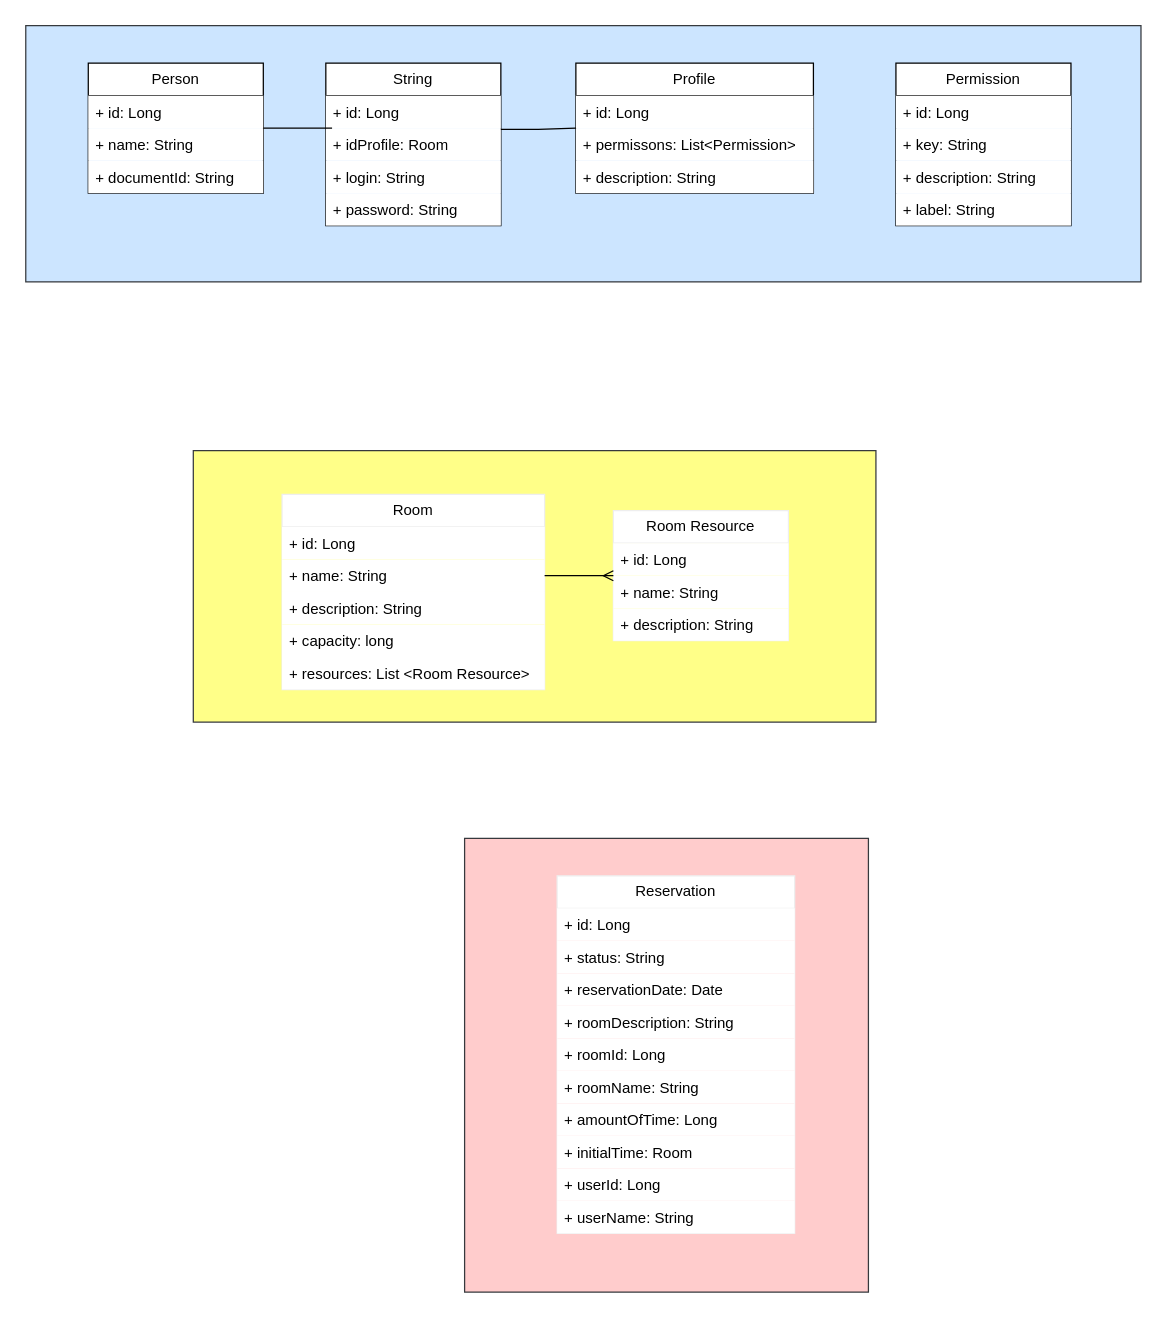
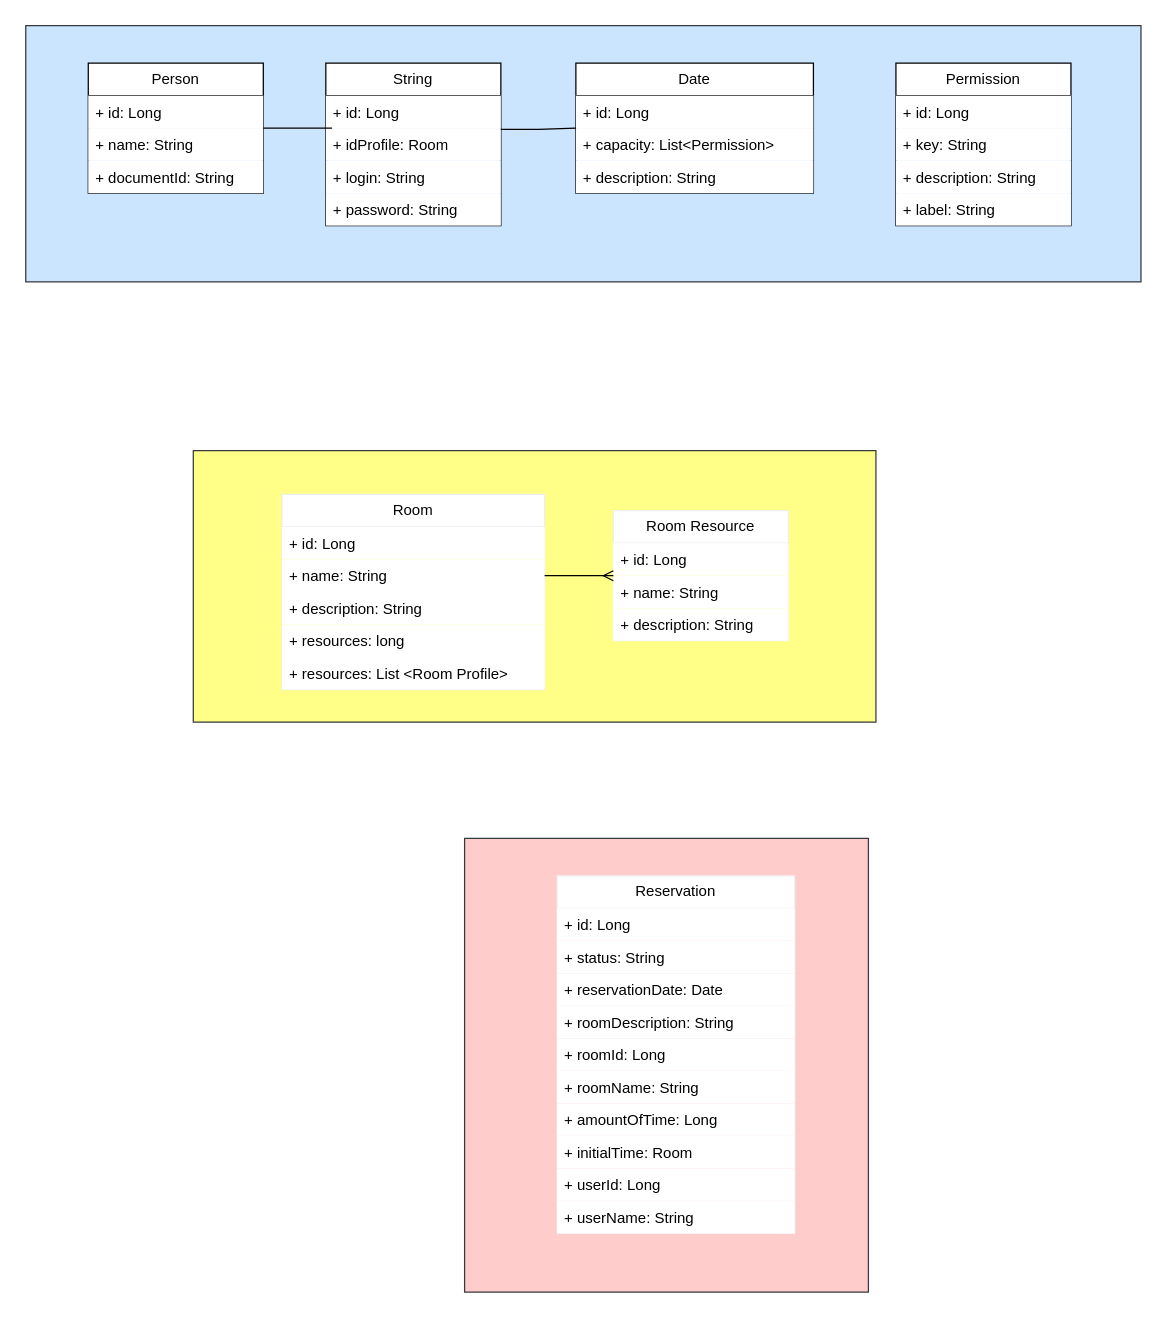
  <mxCell id="0" />
  <mxCell id="1" parent="0" />
  <mxCell id="2" value="" style="verticalLabelPosition=bottom;verticalAlign=top;html=1;shape=mxgraph.basic.rect;fillColor2=none;strokeWidth=1;size=20;indent=5;fillColor=#cce5ff;strokeColor=#36393d;labelBackgroundColor=none;" parent="1" vertex="1"><mxGeometry x="20" y="20" width="892" height="205" as="geometry" /></mxCell>
  <mxCell id="3" value="Person" style="swimlane;fontStyle=0;childLayout=stackLayout;horizontal=1;startSize=26;horizontalStack=0;resizeParent=1;resizeParentMax=0;resizeLast=0;collapsible=1;marginBottom=0;whiteSpace=wrap;html=1;labelBackgroundColor=none;" parent="1" vertex="1"><mxGeometry x="70" y="50" width="140" height="104" as="geometry" /></mxCell>
  <mxCell id="4" value="+ id: Long" style="text;align=left;verticalAlign=top;spacingLeft=4;spacingRight=4;overflow=hidden;rotatable=0;points=[[0,0.5],[1,0.5]];portConstraint=eastwest;whiteSpace=wrap;html=1;labelBackgroundColor=none;fontColor=#000000;fillColor=light-dark(#ffffff, #a4a0c6);" parent="3" vertex="1"><mxGeometry y="26" width="140" height="26" as="geometry" /></mxCell>
  <mxCell id="5" value="+ name: String" style="text;align=left;verticalAlign=top;spacingLeft=4;spacingRight=4;overflow=hidden;rotatable=0;points=[[0,0.5],[1,0.5]];portConstraint=eastwest;whiteSpace=wrap;html=1;labelBackgroundColor=none;fontColor=#000000;fillColor=light-dark(#ffffff, #a4a0c6);" parent="3" vertex="1"><mxGeometry y="52" width="140" height="26" as="geometry" /></mxCell>
  <mxCell id="6" value="+ documentId: String" style="text;align=left;verticalAlign=top;spacingLeft=4;spacingRight=4;overflow=hidden;rotatable=0;points=[[0,0.5],[1,0.5]];portConstraint=eastwest;whiteSpace=wrap;html=1;labelBackgroundColor=none;fontColor=#000000;fillColor=light-dark(#ffffff, #a4a0c6);" parent="3" vertex="1"><mxGeometry y="78" width="140" height="26" as="geometry" /></mxCell>
  <mxCell id="7" value="Permission" style="swimlane;fontStyle=0;childLayout=stackLayout;horizontal=1;startSize=26;horizontalStack=0;resizeParent=1;resizeParentMax=0;resizeLast=0;collapsible=1;marginBottom=0;whiteSpace=wrap;html=1;labelBackgroundColor=none;" parent="1" vertex="1"><mxGeometry x="716" y="50" width="140" height="130" as="geometry" /></mxCell>
  <mxCell id="8" value="+ id: Long" style="text;align=left;verticalAlign=top;spacingLeft=4;spacingRight=4;overflow=hidden;rotatable=0;points=[[0,0.5],[1,0.5]];portConstraint=eastwest;whiteSpace=wrap;html=1;labelBackgroundColor=none;fontColor=#000000;fillColor=light-dark(#ffffff, #a4a0c6);" parent="7" vertex="1"><mxGeometry y="26" width="140" height="26" as="geometry" /></mxCell>
  <mxCell id="9" value="+ key: String" style="text;align=left;verticalAlign=top;spacingLeft=4;spacingRight=4;overflow=hidden;rotatable=0;points=[[0,0.5],[1,0.5]];portConstraint=eastwest;whiteSpace=wrap;html=1;labelBackgroundColor=none;fontColor=#000000;fillColor=light-dark(#ffffff, #a4a0c6);" parent="7" vertex="1"><mxGeometry y="52" width="140" height="26" as="geometry" /></mxCell>
  <mxCell id="10" value="+ description: String" style="text;align=left;verticalAlign=top;spacingLeft=4;spacingRight=4;overflow=hidden;rotatable=0;points=[[0,0.5],[1,0.5]];portConstraint=eastwest;whiteSpace=wrap;html=1;labelBackgroundColor=none;fontColor=#000000;fillColor=light-dark(#ffffff, #a4a0c6);" parent="7" vertex="1"><mxGeometry y="78" width="140" height="26" as="geometry" /></mxCell>
  <mxCell id="11" value="+ label: String" style="text;align=left;verticalAlign=top;spacingLeft=4;spacingRight=4;overflow=hidden;rotatable=0;points=[[0,0.5],[1,0.5]];portConstraint=eastwest;whiteSpace=wrap;html=1;labelBackgroundColor=none;fontColor=#000000;fillColor=light-dark(#ffffff, #a4a0c6);" parent="7" vertex="1"><mxGeometry y="104" width="140" height="26" as="geometry" /></mxCell>
- <mxCell id="12" value="Profile" style="swimlane;fontStyle=0;childLayout=stackLayout;horizontal=1;startSize=26;horizontalStack=0;resizeParent=1;resizeParentMax=0;resizeLast=0;collapsible=1;marginBottom=0;whiteSpace=wrap;html=1;labelBackgroundColor=none;" parent="1" vertex="1"><mxGeometry x="460" y="50" width="190" height="104" as="geometry" /></mxCell>
+ <mxCell id="12" value="Date" style="swimlane;fontStyle=0;childLayout=stackLayout;horizontal=1;startSize=26;horizontalStack=0;resizeParent=1;resizeParentMax=0;resizeLast=0;collapsible=1;marginBottom=0;whiteSpace=wrap;html=1;labelBackgroundColor=none;" parent="1" vertex="1"><mxGeometry x="460" y="50" width="190" height="104" as="geometry" /></mxCell>
  <mxCell id="13" value="+ id: Long" style="text;align=left;verticalAlign=top;spacingLeft=4;spacingRight=4;overflow=hidden;rotatable=0;points=[[0,0.5],[1,0.5]];portConstraint=eastwest;whiteSpace=wrap;html=1;labelBackgroundColor=none;fontColor=#000000;fillColor=light-dark(#ffffff, #a4a0c6);" parent="12" vertex="1"><mxGeometry y="26" width="190" height="26" as="geometry" /></mxCell>
- <mxCell id="14" value="+ permissons: List&amp;lt;Permission&lt;span style=&quot;background-color: transparent;&quot;&gt;&amp;gt;&lt;/span&gt;" style="text;align=left;verticalAlign=top;spacingLeft=4;spacingRight=4;overflow=hidden;rotatable=0;points=[[0,0.5],[1,0.5]];portConstraint=eastwest;whiteSpace=wrap;html=1;labelBackgroundColor=none;fontColor=#000000;fillColor=light-dark(#ffffff, #a4a0c6);" parent="12" vertex="1"><mxGeometry y="52" width="190" height="26" as="geometry" /></mxCell>
+ <mxCell id="14" value="+ capacity: List&amp;lt;Permission&lt;span style=&quot;background-color: transparent;&quot;&gt;&amp;gt;&lt;/span&gt;" style="text;align=left;verticalAlign=top;spacingLeft=4;spacingRight=4;overflow=hidden;rotatable=0;points=[[0,0.5],[1,0.5]];portConstraint=eastwest;whiteSpace=wrap;html=1;labelBackgroundColor=none;fontColor=#000000;fillColor=light-dark(#ffffff, #a4a0c6);" parent="12" vertex="1"><mxGeometry y="52" width="190" height="26" as="geometry" /></mxCell>
  <mxCell id="15" value="+ description: String" style="text;align=left;verticalAlign=top;spacingLeft=4;spacingRight=4;overflow=hidden;rotatable=0;points=[[0,0.5],[1,0.5]];portConstraint=eastwest;whiteSpace=wrap;html=1;labelBackgroundColor=none;fontColor=#000000;fillColor=light-dark(#ffffff, #a4a0c6);" parent="12" vertex="1"><mxGeometry y="78" width="190" height="26" as="geometry" /></mxCell>
  <mxCell id="16" value="String" style="swimlane;fontStyle=0;childLayout=stackLayout;horizontal=1;startSize=26;horizontalStack=0;resizeParent=1;resizeParentMax=0;resizeLast=0;collapsible=1;marginBottom=0;whiteSpace=wrap;html=1;labelBackgroundColor=none;" parent="1" vertex="1"><mxGeometry x="260" y="50" width="140" height="130" as="geometry" /></mxCell>
  <mxCell id="17" value="+ id: Long&lt;div&gt;&lt;br&gt;&lt;/div&gt;" style="text;align=left;verticalAlign=top;spacingLeft=4;spacingRight=4;overflow=hidden;rotatable=0;points=[[0,0.5],[1,0.5]];portConstraint=eastwest;whiteSpace=wrap;html=1;labelBackgroundColor=none;fontColor=#000000;fillColor=light-dark(#ffffff, #a4a0c6);" parent="16" vertex="1"><mxGeometry y="26" width="140" height="26" as="geometry" /></mxCell>
  <mxCell id="18" value="+ idProfile: Room" style="text;align=left;verticalAlign=top;spacingLeft=4;spacingRight=4;overflow=hidden;rotatable=0;points=[[0,0.5],[1,0.5]];portConstraint=eastwest;whiteSpace=wrap;html=1;labelBackgroundColor=none;fontColor=#000000;fillColor=light-dark(#ffffff, #a4a0c6);" parent="16" vertex="1"><mxGeometry y="52" width="140" height="26" as="geometry" /></mxCell>
  <mxCell id="19" value="+ login: String" style="text;align=left;verticalAlign=top;spacingLeft=4;spacingRight=4;overflow=hidden;rotatable=0;points=[[0,0.5],[1,0.5]];portConstraint=eastwest;whiteSpace=wrap;html=1;labelBackgroundColor=none;fontColor=#000000;fillColor=light-dark(#ffffff, #a4a0c6);" parent="16" vertex="1"><mxGeometry y="78" width="140" height="26" as="geometry" /></mxCell>
  <mxCell id="20" value="+ password: String" style="text;align=left;verticalAlign=top;spacingLeft=4;spacingRight=4;overflow=hidden;rotatable=0;points=[[0,0.5],[1,0.5]];portConstraint=eastwest;whiteSpace=wrap;html=1;labelBackgroundColor=none;fontColor=#000000;fillColor=light-dark(#ffffff, #a4a0c6);" parent="16" vertex="1"><mxGeometry y="104" width="140" height="26" as="geometry" /></mxCell>
  <mxCell id="21" value="" style="verticalLabelPosition=bottom;verticalAlign=top;html=1;shape=mxgraph.basic.rect;fillColor2=none;strokeWidth=1;size=20;indent=5;fillColor=#ffff88;strokeColor=#36393d;labelBackgroundColor=none;" parent="1" vertex="1"><mxGeometry x="154" y="360" width="546" height="217" as="geometry" /></mxCell>
  <mxCell id="22" value="Room Resource" style="swimlane;fontStyle=0;childLayout=stackLayout;horizontal=1;startSize=26;horizontalStack=0;resizeParent=1;resizeParentMax=0;resizeLast=0;collapsible=1;marginBottom=0;whiteSpace=wrap;html=1;labelBackgroundColor=none;fillColor=light-dark(#ffffff, #a4a0c6);strokeColor=#EEEEEE;fontColor=#000000;" parent="1" vertex="1"><mxGeometry x="490" y="408" width="140" height="104" as="geometry" /></mxCell>
  <mxCell id="23" value="+ id: Long" style="text;align=left;verticalAlign=top;spacingLeft=4;spacingRight=4;overflow=hidden;rotatable=0;points=[[0,0.5],[1,0.5]];portConstraint=eastwest;whiteSpace=wrap;html=1;labelBackgroundColor=none;fontColor=#000000;fillColor=light-dark(#ffffff, #a4a0c6);" parent="22" vertex="1"><mxGeometry y="26" width="140" height="26" as="geometry" /></mxCell>
  <mxCell id="24" value="+ name: String" style="text;align=left;verticalAlign=top;spacingLeft=4;spacingRight=4;overflow=hidden;rotatable=0;points=[[0,0.5],[1,0.5]];portConstraint=eastwest;whiteSpace=wrap;html=1;labelBackgroundColor=none;fontColor=#000000;fillColor=light-dark(#ffffff, #a4a0c6);" parent="22" vertex="1"><mxGeometry y="52" width="140" height="26" as="geometry" /></mxCell>
  <mxCell id="25" value="+ description: String" style="text;align=left;verticalAlign=top;spacingLeft=4;spacingRight=4;overflow=hidden;rotatable=0;points=[[0,0.5],[1,0.5]];portConstraint=eastwest;whiteSpace=wrap;html=1;labelBackgroundColor=none;fontColor=#000000;fillColor=light-dark(#ffffff, #a4a0c6);" parent="22" vertex="1"><mxGeometry y="78" width="140" height="26" as="geometry" /></mxCell>
  <mxCell id="26" value="Room" style="swimlane;fontStyle=0;childLayout=stackLayout;horizontal=1;startSize=26;horizontalStack=0;resizeParent=1;resizeParentMax=0;resizeLast=0;collapsible=1;marginBottom=0;whiteSpace=wrap;html=1;labelBackgroundColor=none;fillColor=light-dark(#ffffff, #a4a0c6);strokeColor=#EEEEEE;fontColor=#000000;" parent="1" vertex="1"><mxGeometry x="225" y="395" width="210" height="156" as="geometry" /></mxCell>
  <mxCell id="27" value="+ id: Long&lt;div&gt;&lt;br&gt;&lt;/div&gt;" style="text;align=left;verticalAlign=top;spacingLeft=4;spacingRight=4;overflow=hidden;rotatable=0;points=[[0,0.5],[1,0.5]];portConstraint=eastwest;whiteSpace=wrap;html=1;labelBackgroundColor=none;fontColor=#000000;fillColor=light-dark(#ffffff, #a4a0c6);" parent="26" vertex="1"><mxGeometry y="26" width="210" height="26" as="geometry" /></mxCell>
  <mxCell id="28" value="+ name: String" style="text;align=left;verticalAlign=top;spacingLeft=4;spacingRight=4;overflow=hidden;rotatable=0;points=[[0,0.5],[1,0.5]];portConstraint=eastwest;whiteSpace=wrap;html=1;labelBackgroundColor=none;fontColor=#000000;fillColor=light-dark(#ffffff, #a4a0c6);" parent="26" vertex="1"><mxGeometry y="52" width="210" height="26" as="geometry" /></mxCell>
  <mxCell id="29" value="+ description: String" style="text;align=left;verticalAlign=top;spacingLeft=4;spacingRight=4;overflow=hidden;rotatable=0;points=[[0,0.5],[1,0.5]];portConstraint=eastwest;whiteSpace=wrap;html=1;labelBackgroundColor=none;fontColor=#000000;fillColor=light-dark(#ffffff, #a4a0c6);" parent="26" vertex="1"><mxGeometry y="78" width="210" height="26" as="geometry" /></mxCell>
- <mxCell id="30" value="+ capacity: long" style="text;align=left;verticalAlign=top;spacingLeft=4;spacingRight=4;overflow=hidden;rotatable=0;points=[[0,0.5],[1,0.5]];portConstraint=eastwest;whiteSpace=wrap;html=1;labelBackgroundColor=none;fontColor=#000000;fillColor=light-dark(#ffffff, #a4a0c6);" parent="26" vertex="1"><mxGeometry y="104" width="210" height="26" as="geometry" /></mxCell>
- <mxCell id="31" value="+ resources: List &amp;lt;Room Resource&amp;gt;" style="text;align=left;verticalAlign=top;spacingLeft=4;spacingRight=4;overflow=hidden;rotatable=0;points=[[0,0.5],[1,0.5]];portConstraint=eastwest;whiteSpace=wrap;html=1;labelBackgroundColor=none;fontColor=#000000;fillColor=light-dark(#ffffff, #a4a0c6);" parent="26" vertex="1"><mxGeometry y="130" width="210" height="26" as="geometry" /></mxCell>
+ <mxCell id="30" value="+ resources: long" style="text;align=left;verticalAlign=top;spacingLeft=4;spacingRight=4;overflow=hidden;rotatable=0;points=[[0,0.5],[1,0.5]];portConstraint=eastwest;whiteSpace=wrap;html=1;labelBackgroundColor=none;fontColor=#000000;fillColor=light-dark(#ffffff, #a4a0c6);" parent="26" vertex="1"><mxGeometry y="104" width="210" height="26" as="geometry" /></mxCell>
+ <mxCell id="31" value="+ resources: List &amp;lt;Room Profile&amp;gt;" style="text;align=left;verticalAlign=top;spacingLeft=4;spacingRight=4;overflow=hidden;rotatable=0;points=[[0,0.5],[1,0.5]];portConstraint=eastwest;whiteSpace=wrap;html=1;labelBackgroundColor=none;fontColor=#000000;fillColor=light-dark(#ffffff, #a4a0c6);" parent="26" vertex="1"><mxGeometry y="130" width="210" height="26" as="geometry" /></mxCell>
  <mxCell id="32" value="" style="edgeStyle=entityRelationEdgeStyle;fontSize=12;html=1;endArrow=none;startArrow=none;rounded=0;exitX=1;exitY=0.5;exitDx=0;exitDy=0;startFill=0;" parent="1" source="3" edge="1"><mxGeometry width="100" height="100" relative="1" as="geometry"><mxPoint x="285" y="420" as="sourcePoint" /><mxPoint x="265" y="102" as="targetPoint" /></mxGeometry></mxCell>
  <mxCell id="33" value="" style="edgeStyle=entityRelationEdgeStyle;fontSize=12;html=1;endArrow=none;startArrow=none;rounded=0;exitX=1;exitY=1.038;exitDx=0;exitDy=0;entryX=0;entryY=0.5;entryDx=0;entryDy=0;startFill=0;exitPerimeter=0;" parent="1" target="12" edge="1" source="17"><mxGeometry width="100" height="100" relative="1" as="geometry"><mxPoint x="405" y="101.5" as="sourcePoint" /><mxPoint x="515" y="100" as="targetPoint" /></mxGeometry></mxCell>
  <mxCell id="34" value="" style="endArrow=ERmany;html=1;rounded=0;exitX=1;exitY=0.5;exitDx=0;exitDy=0;entryX=0;entryY=0.5;entryDx=0;entryDy=0;endFill=0;" parent="1" source="28" target="22" edge="1"><mxGeometry relative="1" as="geometry"><mxPoint x="255" y="370" as="sourcePoint" /><mxPoint x="415" y="370" as="targetPoint" /></mxGeometry></mxCell>
  <mxCell id="35" value="" style="verticalLabelPosition=bottom;verticalAlign=top;html=1;shape=mxgraph.basic.rect;fillColor2=none;strokeWidth=1;size=20;indent=5;fillColor=#ffcccc;strokeColor=#36393d;labelBackgroundColor=none;" parent="1" vertex="1"><mxGeometry x="371" y="670" width="323" height="363" as="geometry" /></mxCell>
  <mxCell id="36" value="Reservation" style="swimlane;fontStyle=0;childLayout=stackLayout;horizontal=1;startSize=26;horizontalStack=0;resizeParent=1;resizeParentMax=0;resizeLast=0;collapsible=1;marginBottom=0;whiteSpace=wrap;html=1;labelBackgroundColor=none;fillColor=light-dark(#ffffff, #a4a0c6);strokeColor=#EEEEEE;fontColor=#000000;" parent="1" vertex="1"><mxGeometry x="445" y="700" width="190" height="286" as="geometry" /></mxCell>
  <mxCell id="37" value="+ id: Long&lt;div&gt;&lt;br&gt;&lt;/div&gt;" style="text;align=left;verticalAlign=top;spacingLeft=4;spacingRight=4;overflow=hidden;rotatable=0;points=[[0,0.5],[1,0.5]];portConstraint=eastwest;whiteSpace=wrap;html=1;labelBackgroundColor=none;fontColor=#000000;fillColor=light-dark(#ffffff, #a4a0c6);" parent="36" vertex="1"><mxGeometry y="26" width="190" height="26" as="geometry" /></mxCell>
  <mxCell id="38" value="+ status: String" style="text;align=left;verticalAlign=top;spacingLeft=4;spacingRight=4;overflow=hidden;rotatable=0;points=[[0,0.5],[1,0.5]];portConstraint=eastwest;whiteSpace=wrap;html=1;labelBackgroundColor=none;fontColor=#000000;fillColor=light-dark(#ffffff, #a4a0c6);" parent="36" vertex="1"><mxGeometry y="52" width="190" height="26" as="geometry" /></mxCell>
  <mxCell id="39" value="+ reservationDate: Date" style="text;align=left;verticalAlign=top;spacingLeft=4;spacingRight=4;overflow=hidden;rotatable=0;points=[[0,0.5],[1,0.5]];portConstraint=eastwest;whiteSpace=wrap;html=1;labelBackgroundColor=none;fontColor=#000000;fillColor=light-dark(#ffffff, #a4a0c6);" parent="36" vertex="1"><mxGeometry y="78" width="190" height="26" as="geometry" /></mxCell>
  <mxCell id="40" value="+ roomDescription: String" style="text;align=left;verticalAlign=top;spacingLeft=4;spacingRight=4;overflow=hidden;rotatable=0;points=[[0,0.5],[1,0.5]];portConstraint=eastwest;whiteSpace=wrap;html=1;labelBackgroundColor=none;fontColor=#000000;fillColor=light-dark(#ffffff, #a4a0c6);" parent="36" vertex="1"><mxGeometry y="104" width="190" height="26" as="geometry" /></mxCell>
  <mxCell id="41" value="+ roomId: Long" style="text;align=left;verticalAlign=top;spacingLeft=4;spacingRight=4;overflow=hidden;rotatable=0;points=[[0,0.5],[1,0.5]];portConstraint=eastwest;whiteSpace=wrap;html=1;labelBackgroundColor=none;fontColor=#000000;fillColor=light-dark(#ffffff, #a4a0c6);" parent="36" vertex="1"><mxGeometry y="130" width="190" height="26" as="geometry" /></mxCell>
  <mxCell id="42" value="+ roomName: String" style="text;align=left;verticalAlign=top;spacingLeft=4;spacingRight=4;overflow=hidden;rotatable=0;points=[[0,0.5],[1,0.5]];portConstraint=eastwest;whiteSpace=wrap;html=1;labelBackgroundColor=none;fontColor=#000000;fillColor=light-dark(#ffffff, #a4a0c6);" parent="36" vertex="1"><mxGeometry y="156" width="190" height="26" as="geometry" /></mxCell>
  <mxCell id="43" value="+ amountOfTime: Long" style="text;align=left;verticalAlign=top;spacingLeft=4;spacingRight=4;overflow=hidden;rotatable=0;points=[[0,0.5],[1,0.5]];portConstraint=eastwest;whiteSpace=wrap;html=1;labelBackgroundColor=none;fontColor=#000000;fillColor=light-dark(#ffffff, #a4a0c6);" parent="36" vertex="1"><mxGeometry y="182" width="190" height="26" as="geometry" /></mxCell>
  <mxCell id="44" value="+ initialTime: Room" style="text;align=left;verticalAlign=top;spacingLeft=4;spacingRight=4;overflow=hidden;rotatable=0;points=[[0,0.5],[1,0.5]];portConstraint=eastwest;whiteSpace=wrap;html=1;labelBackgroundColor=none;fontColor=#000000;fillColor=light-dark(#ffffff, #a4a0c6);" parent="36" vertex="1"><mxGeometry y="208" width="190" height="26" as="geometry" /></mxCell>
  <mxCell id="45" value="+ userId: Long" style="text;align=left;verticalAlign=top;spacingLeft=4;spacingRight=4;overflow=hidden;rotatable=0;points=[[0,0.5],[1,0.5]];portConstraint=eastwest;whiteSpace=wrap;html=1;labelBackgroundColor=none;fontColor=#000000;fillColor=light-dark(#ffffff, #a4a0c6);" parent="36" vertex="1"><mxGeometry y="234" width="190" height="26" as="geometry" /></mxCell>
  <mxCell id="46" value="+ userName: String" style="text;align=left;verticalAlign=top;spacingLeft=4;spacingRight=4;overflow=hidden;rotatable=0;points=[[0,0.5],[1,0.5]];portConstraint=eastwest;whiteSpace=wrap;html=1;labelBackgroundColor=none;fontColor=#000000;fillColor=light-dark(#ffffff, #a4a0c6);" parent="36" vertex="1"><mxGeometry y="260" width="190" height="26" as="geometry" /></mxCell>
